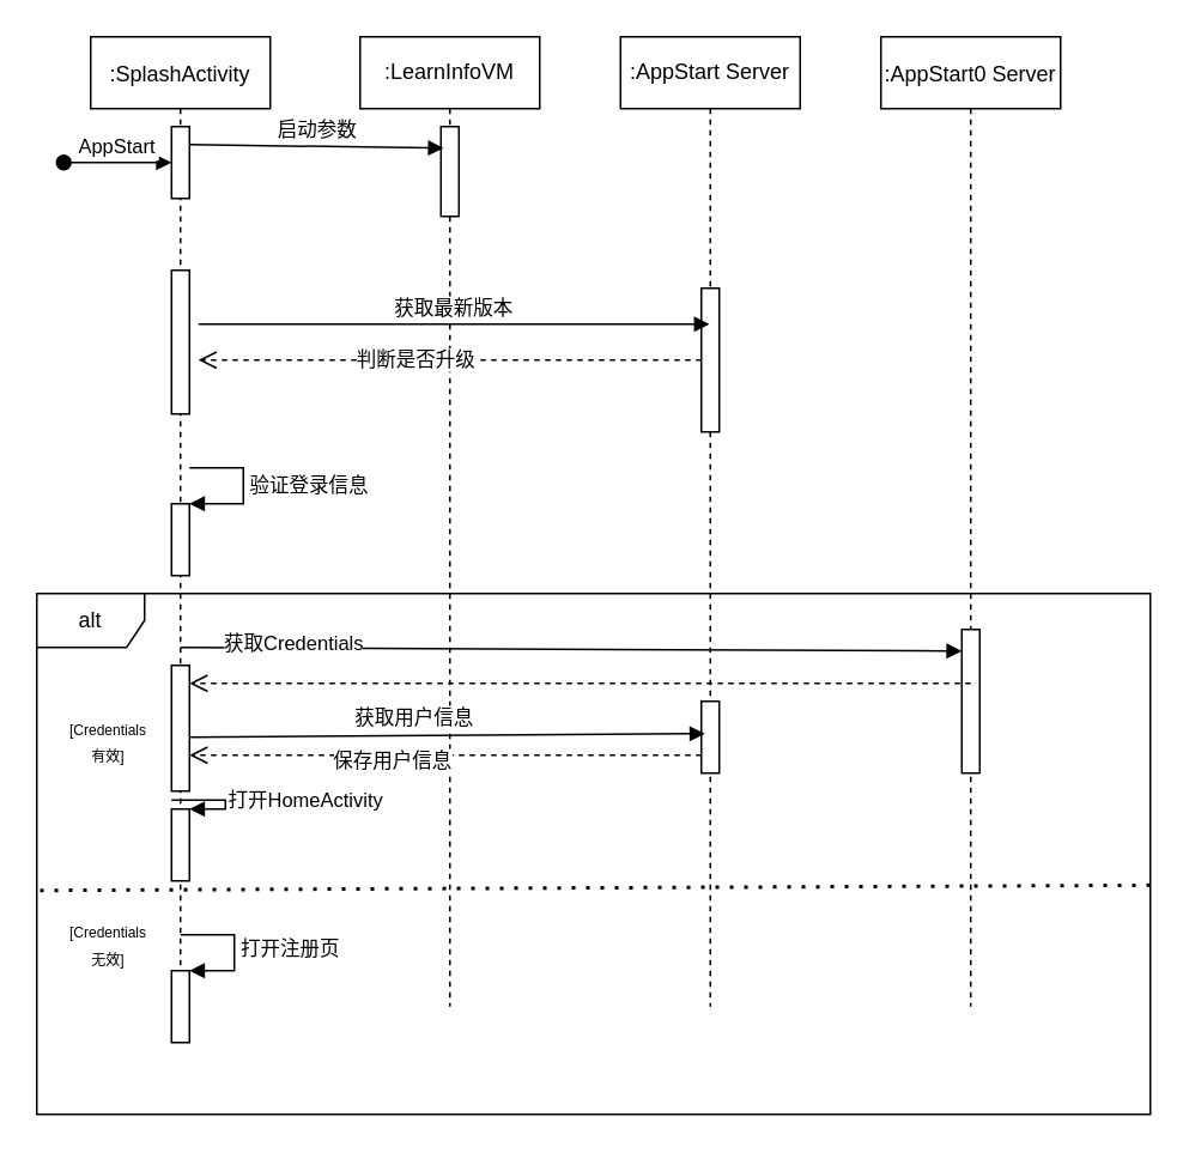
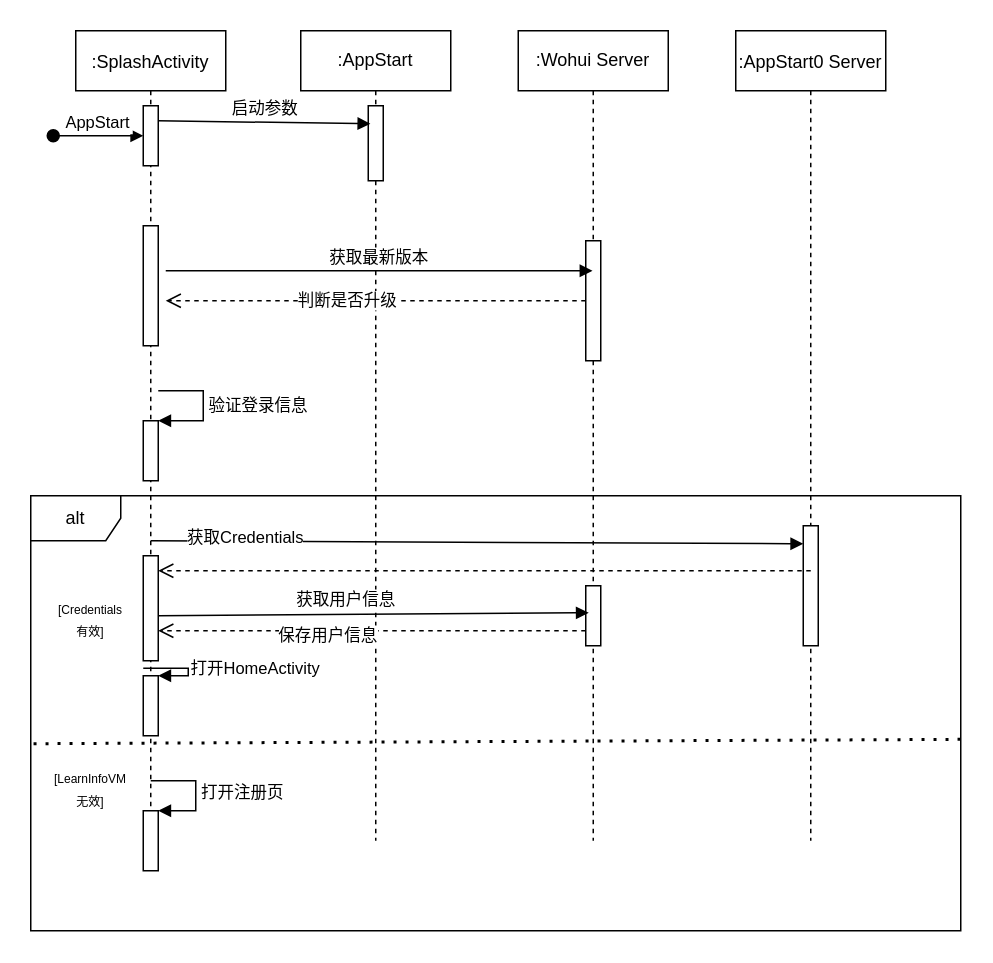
  <mxCell id="0" />
  <mxCell id="1" parent="0" />
  <mxCell id="2" value="alt" style="shape=umlFrame;whiteSpace=wrap;html=1;" vertex="1" parent="1"><mxGeometry x="20" y="330" width="620" height="290" as="geometry" /></mxCell>
  <mxCell id="3" value=":SplashActivity" style="shape=umlLifeline;perimeter=lifelinePerimeter;container=1;collapsible=0;recursiveResize=0;rounded=0;shadow=0;strokeWidth=1;" parent="1" vertex="1"><mxGeometry x="50" y="20" width="100" height="540" as="geometry" /></mxCell>
  <mxCell id="4" value="AppStart" style="verticalAlign=bottom;startArrow=oval;endArrow=block;startSize=8;shadow=0;strokeWidth=1;" parent="3" edge="1"><mxGeometry relative="1" as="geometry"><mxPoint x="-15" y="70" as="sourcePoint" /><mxPoint x="45" y="70" as="targetPoint" /></mxGeometry></mxCell>
  <mxCell id="5" value="" style="html=1;points=[];perimeter=orthogonalPerimeter;" vertex="1" parent="3"><mxGeometry x="45" y="50" width="10" height="40" as="geometry" /></mxCell>
  <mxCell id="6" value="" style="html=1;points=[];perimeter=orthogonalPerimeter;" vertex="1" parent="3"><mxGeometry x="45" y="130" width="10" height="80" as="geometry" /></mxCell>
  <mxCell id="7" value="&lt;span style=&quot;font-size: 8px&quot;&gt;&lt;br&gt;[&lt;/span&gt;&lt;span style=&quot;font-size: 8px&quot;&gt;Credentials&lt;/span&gt;&lt;span style=&quot;font-size: 8px&quot;&gt;&lt;br&gt;有效]&lt;/span&gt;" style="text;html=1;strokeColor=none;fillColor=none;align=center;verticalAlign=middle;whiteSpace=wrap;rounded=0;" vertex="1" parent="3"><mxGeometry x="-10" y="375" width="40" height="20" as="geometry" /></mxCell>
  <mxCell id="8" value="" style="html=1;verticalAlign=bottom;endArrow=block;entryX=0;entryY=0.15;entryDx=0;entryDy=0;entryPerimeter=0;" edge="1" parent="3" target="14"><mxGeometry width="80" relative="1" as="geometry"><mxPoint x="50" y="340" as="sourcePoint" /><mxPoint x="130" y="340" as="targetPoint" /></mxGeometry></mxCell>
  <mxCell id="9" value="获取Credentials" style="edgeLabel;html=1;align=center;verticalAlign=middle;resizable=0;points=[];" vertex="1" connectable="0" parent="8"><mxGeometry x="-0.717" y="3" relative="1" as="geometry"><mxPoint as="offset" /></mxGeometry></mxCell>
  <mxCell id="10" value="" style="html=1;points=[];perimeter=orthogonalPerimeter;" vertex="1" parent="3"><mxGeometry x="45" y="350" width="10" height="70" as="geometry" /></mxCell>
  <mxCell id="11" value="" style="html=1;points=[];perimeter=orthogonalPerimeter;" vertex="1" parent="3"><mxGeometry x="45" y="430" width="10" height="40" as="geometry" /></mxCell>
  <mxCell id="12" value="打开HomeActivity" style="edgeStyle=orthogonalEdgeStyle;html=1;align=left;spacingLeft=2;endArrow=block;rounded=0;entryX=1;entryY=0;" edge="1" target="11" parent="3"><mxGeometry relative="1" as="geometry"><mxPoint x="45" y="425" as="sourcePoint" /><Array as="points"><mxPoint x="75" y="425" /></Array></mxGeometry></mxCell>
  <mxCell id="13" value=":AppStart0 Server" style="shape=umlLifeline;perimeter=lifelinePerimeter;container=1;collapsible=0;recursiveResize=0;rounded=0;shadow=0;strokeWidth=1;" parent="1" vertex="1"><mxGeometry x="490" y="20" width="100" height="540" as="geometry" /></mxCell>
  <mxCell id="14" value="" style="html=1;points=[];perimeter=orthogonalPerimeter;" vertex="1" parent="13"><mxGeometry x="45" y="330" width="10" height="80" as="geometry" /></mxCell>
- <mxCell id="15" value=":AppStart Server" style="shape=umlLifeline;perimeter=lifelinePerimeter;whiteSpace=wrap;html=1;container=1;collapsible=0;recursiveResize=0;outlineConnect=0;" vertex="1" parent="1"><mxGeometry x="345" y="20" width="100" height="540" as="geometry" /></mxCell>
+ <mxCell id="15" value=":Wohui Server" style="shape=umlLifeline;perimeter=lifelinePerimeter;whiteSpace=wrap;html=1;container=1;collapsible=0;recursiveResize=0;outlineConnect=0;" vertex="1" parent="1"><mxGeometry x="345" y="20" width="100" height="540" as="geometry" /></mxCell>
  <mxCell id="16" value="" style="html=1;points=[];perimeter=orthogonalPerimeter;" vertex="1" parent="15"><mxGeometry x="45" y="140" width="10" height="80" as="geometry" /></mxCell>
  <mxCell id="17" value="" style="html=1;points=[];perimeter=orthogonalPerimeter;" vertex="1" parent="15"><mxGeometry x="45" y="370" width="10" height="40" as="geometry" /></mxCell>
- <mxCell id="18" value=":LearnInfoVM" style="shape=umlLifeline;perimeter=lifelinePerimeter;whiteSpace=wrap;html=1;container=1;collapsible=0;recursiveResize=0;outlineConnect=0;" vertex="1" parent="1"><mxGeometry x="200" y="20" width="100" height="540" as="geometry" /></mxCell>
+ <mxCell id="18" value=":AppStart" style="shape=umlLifeline;perimeter=lifelinePerimeter;whiteSpace=wrap;html=1;container=1;collapsible=0;recursiveResize=0;outlineConnect=0;" vertex="1" parent="1"><mxGeometry x="200" y="20" width="100" height="540" as="geometry" /></mxCell>
  <mxCell id="19" value="" style="html=1;points=[];perimeter=orthogonalPerimeter;" vertex="1" parent="18"><mxGeometry x="45" y="50" width="10" height="50" as="geometry" /></mxCell>
  <mxCell id="20" value="启动参数" style="html=1;verticalAlign=bottom;endArrow=block;entryX=0.14;entryY=0.24;entryDx=0;entryDy=0;entryPerimeter=0;" edge="1" parent="1" target="19"><mxGeometry width="80" relative="1" as="geometry"><mxPoint x="105" y="80" as="sourcePoint" /><mxPoint x="185" y="80" as="targetPoint" /></mxGeometry></mxCell>
  <mxCell id="21" value="获取最新版本" style="html=1;verticalAlign=bottom;endArrow=block;" edge="1" parent="1" target="15"><mxGeometry width="80" relative="1" as="geometry"><mxPoint x="110" y="180" as="sourcePoint" /><mxPoint x="200" y="180" as="targetPoint" /><Array as="points"><mxPoint x="130" y="180" /><mxPoint x="170" y="180" /><mxPoint x="380" y="180" /></Array></mxGeometry></mxCell>
  <mxCell id="22" value="" style="html=1;verticalAlign=bottom;endArrow=open;dashed=1;endSize=8;" edge="1" parent="1"><mxGeometry relative="1" as="geometry"><mxPoint x="390" y="200" as="sourcePoint" /><mxPoint x="110" y="200" as="targetPoint" /><Array as="points"><mxPoint x="240" y="200" /></Array></mxGeometry></mxCell>
  <mxCell id="23" value="判断是否升级" style="edgeLabel;html=1;align=center;verticalAlign=middle;resizable=0;points=[];" vertex="1" connectable="0" parent="22"><mxGeometry x="0.143" y="-1" relative="1" as="geometry"><mxPoint as="offset" /></mxGeometry></mxCell>
  <mxCell id="24" value="" style="html=1;points=[];perimeter=orthogonalPerimeter;" vertex="1" parent="1"><mxGeometry x="95" y="280" width="10" height="40" as="geometry" /></mxCell>
  <mxCell id="25" value="验证登录信息" style="edgeStyle=orthogonalEdgeStyle;html=1;align=left;spacingLeft=2;endArrow=block;rounded=0;entryX=1;entryY=0;" edge="1" target="24" parent="1"><mxGeometry relative="1" as="geometry"><mxPoint x="105" y="260" as="sourcePoint" /><Array as="points"><mxPoint x="135" y="260" /></Array></mxGeometry></mxCell>
  <mxCell id="26" value="" style="endArrow=none;dashed=1;html=1;dashPattern=1 3;strokeWidth=2;entryX=1.002;entryY=0.56;entryDx=0;entryDy=0;entryPerimeter=0;exitX=0.003;exitY=0.57;exitDx=0;exitDy=0;exitPerimeter=0;" edge="1" parent="1" source="2" target="2"><mxGeometry width="50" height="50" relative="1" as="geometry"><mxPoint x="20" y="436" as="sourcePoint" /><mxPoint x="90" y="390" as="targetPoint" /></mxGeometry></mxCell>
- <mxCell id="27" value="&lt;font style=&quot;font-size: 8px&quot;&gt;[Credentials&lt;br&gt;无效]&lt;/font&gt;" style="text;html=1;strokeColor=none;fillColor=none;align=center;verticalAlign=middle;whiteSpace=wrap;rounded=0;" vertex="1" parent="1"><mxGeometry x="40" y="500" width="40" height="50" as="geometry" /></mxCell>
+ <mxCell id="27" value="&lt;font style=&quot;font-size: 8px&quot;&gt;[LearnInfoVM&lt;br&gt;无效]&lt;/font&gt;" style="text;html=1;strokeColor=none;fillColor=none;align=center;verticalAlign=middle;whiteSpace=wrap;rounded=0;" vertex="1" parent="1"><mxGeometry x="40" y="500" width="40" height="50" as="geometry" /></mxCell>
  <mxCell id="28" value="" style="html=1;verticalAlign=bottom;endArrow=open;dashed=1;endSize=8;" edge="1" parent="1" target="10"><mxGeometry relative="1" as="geometry"><mxPoint x="540" y="380" as="sourcePoint" /><mxPoint x="460" y="380" as="targetPoint" /></mxGeometry></mxCell>
  <mxCell id="29" value="获取用户信息" style="html=1;verticalAlign=bottom;endArrow=block;" edge="1" parent="1"><mxGeometry x="-0.129" y="1" width="80" relative="1" as="geometry"><mxPoint x="105" y="410" as="sourcePoint" /><mxPoint x="392" y="408" as="targetPoint" /><mxPoint as="offset" /></mxGeometry></mxCell>
  <mxCell id="30" value="" style="html=1;verticalAlign=bottom;endArrow=open;dashed=1;endSize=8;" edge="1" parent="1" target="10"><mxGeometry x="0.053" y="10" relative="1" as="geometry"><mxPoint x="390" y="420" as="sourcePoint" /><mxPoint x="310" y="420" as="targetPoint" /><mxPoint as="offset" /></mxGeometry></mxCell>
  <mxCell id="31" value="保存" style="edgeLabel;html=1;align=center;verticalAlign=middle;resizable=0;points=[];" vertex="1" connectable="0" parent="30"><mxGeometry x="0.228" y="1" relative="1" as="geometry"><mxPoint as="offset" /></mxGeometry></mxCell>
  <mxCell id="32" value="Text" style="edgeLabel;html=1;align=center;verticalAlign=middle;resizable=0;points=[];" vertex="1" connectable="0" parent="30"><mxGeometry x="0.228" relative="1" as="geometry"><mxPoint as="offset" /></mxGeometry></mxCell>
  <mxCell id="33" value="保存用户信息" style="edgeLabel;html=1;align=center;verticalAlign=middle;resizable=0;points=[];" vertex="1" connectable="0" parent="30"><mxGeometry x="0.214" y="2" relative="1" as="geometry"><mxPoint as="offset" /></mxGeometry></mxCell>
  <mxCell id="34" value="" style="html=1;points=[];perimeter=orthogonalPerimeter;" vertex="1" parent="1"><mxGeometry x="95" y="540" width="10" height="40" as="geometry" /></mxCell>
  <mxCell id="35" value="打开注册页" style="edgeStyle=orthogonalEdgeStyle;html=1;align=left;spacingLeft=2;endArrow=block;rounded=0;entryX=1;entryY=0;" edge="1" target="34" parent="1"><mxGeometry relative="1" as="geometry"><mxPoint x="100" y="520" as="sourcePoint" /><Array as="points"><mxPoint x="130" y="520" /></Array></mxGeometry></mxCell>
